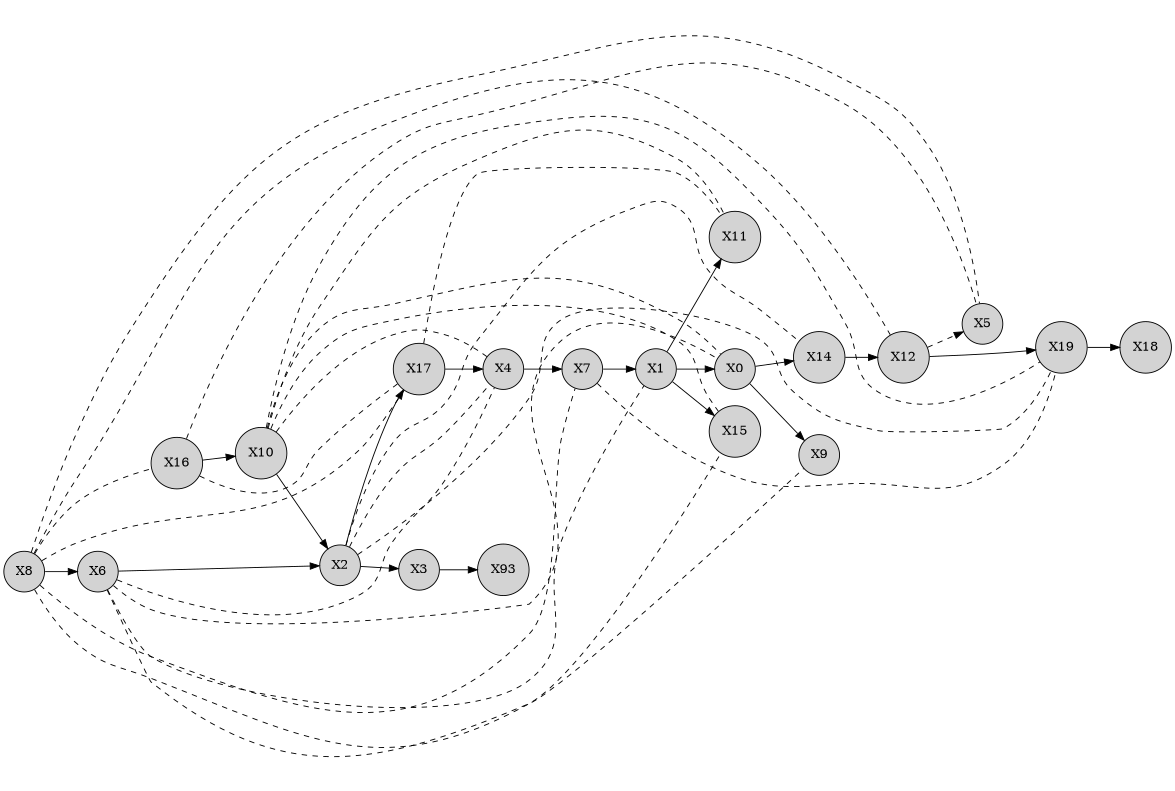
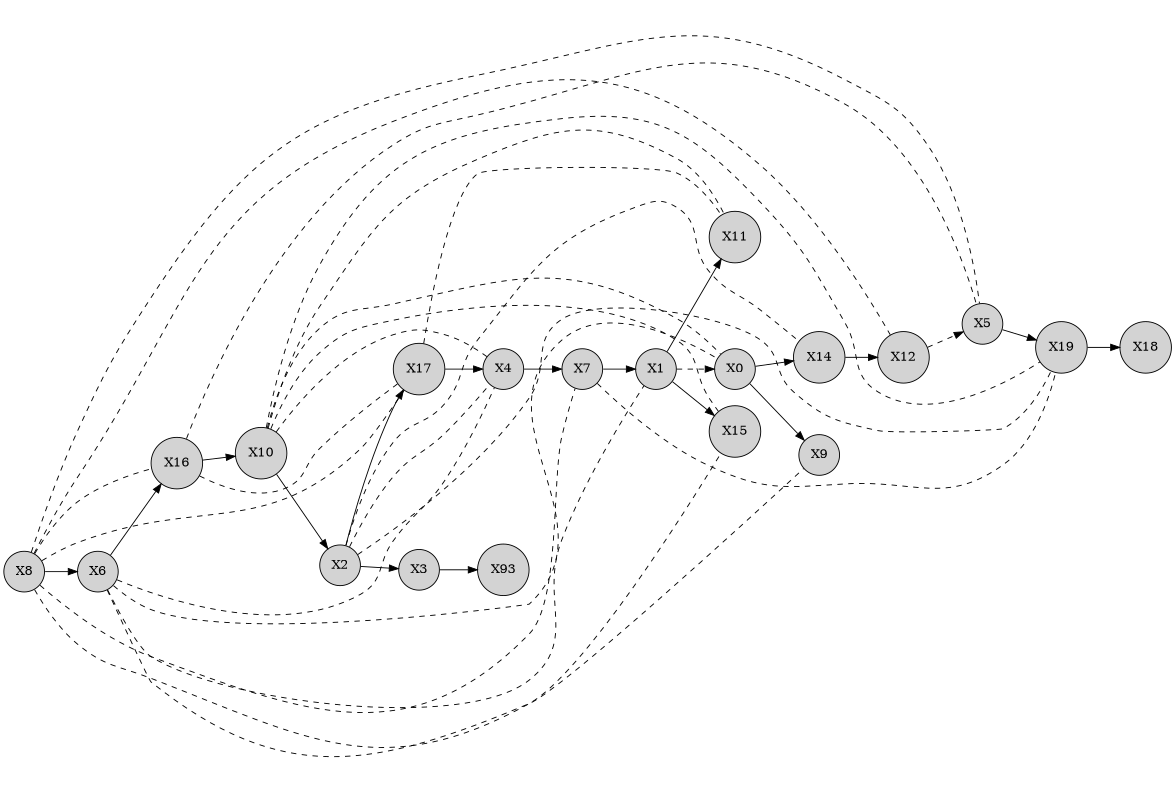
  digraph {
    rankdir=LR
    node [shape=circle style=filled]
    edge [arrowhead=none style=dashed weight=0.5]
    X8
    X6
    X5
    X7
    X16
    X12
    X17
    X15
    X4
    X9
    X0
    X1
    X19
    X10
    X11
    X14
    X18
    X2
    X3
    n20 [label=X93]
    X8 -> X6 [arrowhead="" style="" weight=""]
    X8 -> X5
    X8 -> X7
    X8 -> X16
    X8 -> X12
    X8 -> X17
    X8 -> X15
-   X6 -> X2 [arrowhead="" style="" weight=""]
+   X6 -> X16 [arrowhead="" style="" weight=""]
    X6 -> X4
    X6 -> X9
    X6 -> X0
    X6 -> X1
-   X12 -> X19 [arrowhead="" style="" weight=""]
+   X5 -> X19 [arrowhead="" style="" weight=""]
    X7 -> X1 [arrowhead="" style="" weight=""]
    X7 -> X19
    X16 -> X5
    X16 -> X17
    X16 -> X10 [arrowhead="" style="" weight=""]
    X12 -> X5 [arrowhead="" weight=""]
    X17 -> X4 [arrowhead="" style="" weight=""]
    X17 -> X11
    X4 -> X7 [arrowhead="" style="" weight=""]
    X0 -> X9 [arrowhead="" style="" weight=""]
    X0 -> X14 [arrowhead="" style="" weight=""]
    X1 -> X15 [arrowhead="" style="" weight=""]
-   X1 -> X0 [arrowhead="" style="" weight=""]
+   X1 -> X0 [arrowhead="" weight=""]
    X1 -> X11 [arrowhead="" style="" weight=""]
    X19 -> X18 [arrowhead="" style="" weight=""]
    X10 -> X15
    X10 -> X4
    X10 -> X0
    X10 -> X19
    X10 -> X11
    X10 -> X2 [arrowhead="" style="" weight=""]
    X14 -> X12 [arrowhead="" style="" weight=""]
    X2 -> X17 [arrowhead="" style="" weight=""]
    X2 -> X4
    X2 -> X19
    X2 -> X14
    X2 -> X3 [arrowhead="" style="" weight=""]
    X3 -> n20 [arrowhead="" style="" weight=""]
  }
